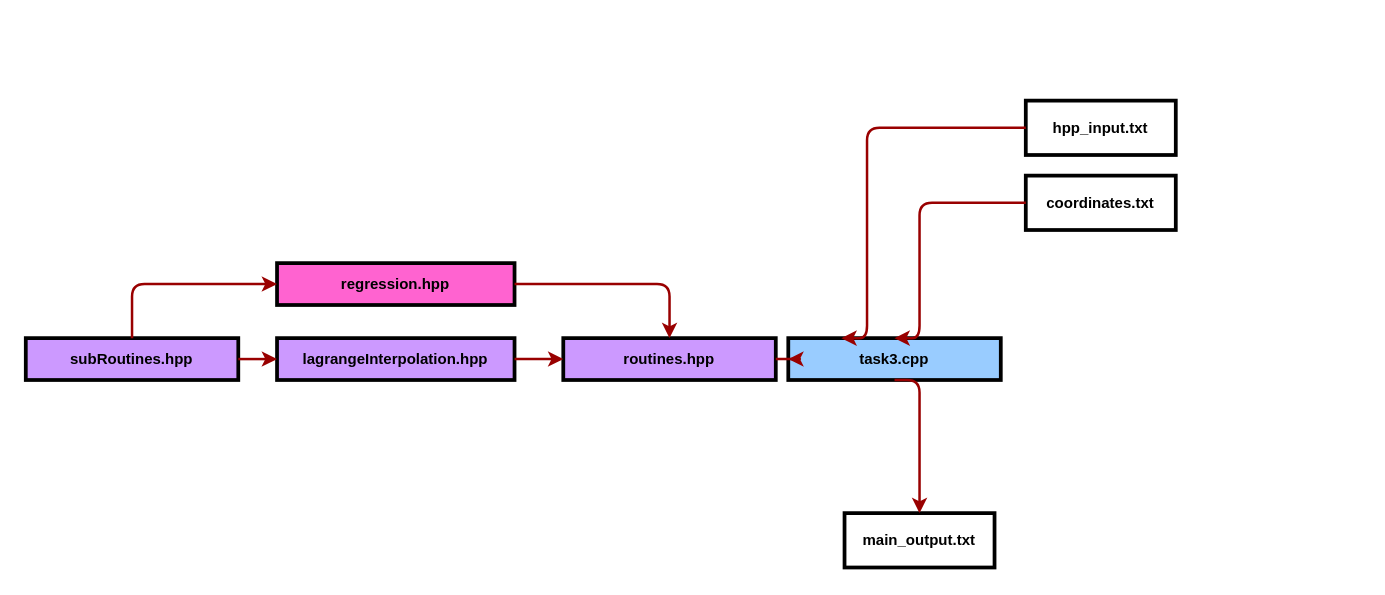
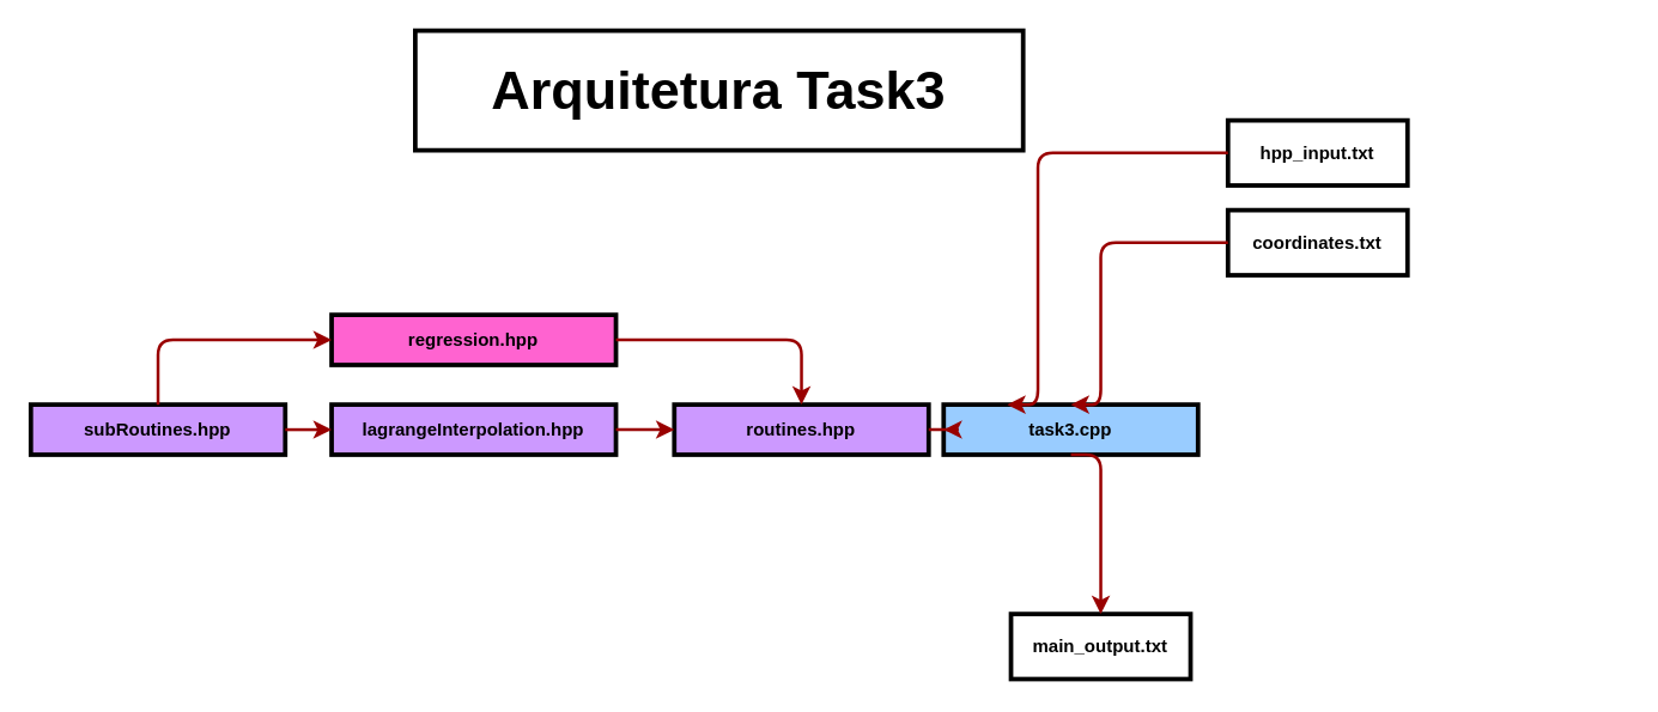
  <mxCell id="0" />
  <mxCell id="1" parent="0" />
  <mxCell id="2" value="hpp_input.txt" style="whiteSpace=wrap;align=center;verticalAlign=middle;fontStyle=1;strokeWidth=3;fillColor=#FFFFFF;" parent="1" vertex="1"><mxGeometry x="820.13" y="80" width="120" height="43.5" as="geometry" /></mxCell>
+ <mxCell id="3" value="&lt;b&gt;&lt;font style=&quot;font-size: 36px&quot;&gt;Arquitetura Task3&lt;/font&gt;&lt;/b&gt;" style="text;html=1;fillColor=none;align=center;verticalAlign=middle;whiteSpace=wrap;rounded=0;strokeColor=#000000;strokeWidth=3;perimeterSpacing=0;" parent="1" vertex="1"><mxGeometry x="277" y="20" width="406.25" height="80" as="geometry" /></mxCell>
  <mxCell id="4" value="routines.hpp" style="whiteSpace=wrap;align=center;verticalAlign=middle;fontStyle=1;strokeWidth=3;fillColor=#CC99FF;" parent="1" vertex="1"><mxGeometry x="450.13" y="270" width="170" height="33.5" as="geometry" /></mxCell>
  <mxCell id="5" value="lagrangeInterpolation.hpp" style="whiteSpace=wrap;align=center;verticalAlign=middle;fontStyle=1;strokeWidth=3;fillColor=#CC99FF;" parent="1" vertex="1"><mxGeometry x="221.13" y="270" width="190" height="33.5" as="geometry" /></mxCell>
  <mxCell id="6" value="task3.cpp" style="whiteSpace=wrap;align=center;verticalAlign=middle;fontStyle=1;strokeWidth=3;fillColor=#99CCFF;" parent="1" vertex="1"><mxGeometry x="630.13" y="270" width="170" height="33.5" as="geometry" /></mxCell>
  <mxCell id="7" value="" style="edgeStyle=elbowEdgeStyle;elbow=horizontal;strokeColor=#990000;strokeWidth=2;entryX=0;entryY=0.5;entryDx=0;entryDy=0;startArrow=none;startFill=0;exitX=1;exitY=0.5;exitDx=0;exitDy=0;" parent="1" source="4" target="6" edge="1"><mxGeometry width="100" height="100" relative="1" as="geometry"><mxPoint x="580.13" y="186.75" as="sourcePoint" /><mxPoint x="580.13" y="231.25" as="targetPoint" /><Array as="points"><mxPoint x="640.13" y="280" /><mxPoint x="622.13" y="222" /><mxPoint x="672.13" y="222" /><mxPoint x="985.13" y="223.25" /><mxPoint x="982.13" y="192.91" /></Array></mxGeometry></mxCell>
  <mxCell id="8" value="regression.hpp" style="whiteSpace=wrap;align=center;verticalAlign=middle;fontStyle=1;strokeWidth=3;fillColor=#FF63D0;" vertex="1" parent="1"><mxGeometry x="221.13" y="210" width="190" height="33.5" as="geometry" /></mxCell>
  <mxCell id="9" value="subRoutines.hpp" style="whiteSpace=wrap;align=center;verticalAlign=middle;fontStyle=1;strokeWidth=3;fillColor=#CC99FF;" vertex="1" parent="1"><mxGeometry x="20.13" y="270" width="170" height="33.5" as="geometry" /></mxCell>
  <mxCell id="10" value="" style="edgeStyle=elbowEdgeStyle;elbow=horizontal;strokeColor=#990000;strokeWidth=2;startArrow=none;startFill=0;entryX=0.5;entryY=0;entryDx=0;entryDy=0;exitX=1;exitY=0.5;exitDx=0;exitDy=0;" edge="1" parent="1" source="8" target="4"><mxGeometry width="100" height="100" relative="1" as="geometry"><mxPoint x="440.13" y="190" as="sourcePoint" /><mxPoint x="520.13" y="190.25" as="targetPoint" /><Array as="points"><mxPoint x="535.13" y="250" /><mxPoint x="875.13" y="218.5" /><mxPoint x="872.13" y="188.16" /></Array></mxGeometry></mxCell>
  <mxCell id="11" value="" style="edgeStyle=elbowEdgeStyle;elbow=horizontal;strokeColor=#990000;strokeWidth=2;startArrow=none;startFill=0;entryX=0;entryY=0.5;entryDx=0;entryDy=0;exitX=1;exitY=0.5;exitDx=0;exitDy=0;" edge="1" parent="1" source="5" target="4"><mxGeometry width="100" height="100" relative="1" as="geometry"><mxPoint x="60.13" y="66.41" as="sourcePoint" /><mxPoint x="140.13" y="66.66" as="targetPoint" /><Array as="points"><mxPoint x="430.13" y="287" /><mxPoint x="495.13" y="94.91" /><mxPoint x="492.13" y="64.57" /></Array></mxGeometry></mxCell>
  <mxCell id="12" value="" style="edgeStyle=elbowEdgeStyle;elbow=horizontal;strokeColor=#990000;strokeWidth=2;startArrow=none;startFill=0;entryX=0;entryY=0.5;entryDx=0;entryDy=0;exitX=1;exitY=0.5;exitDx=0;exitDy=0;" edge="1" parent="1" source="9" target="5"><mxGeometry width="100" height="100" relative="1" as="geometry"><mxPoint x="70.13" y="76.41" as="sourcePoint" /><mxPoint x="150.13" y="76.66" as="targetPoint" /><Array as="points"><mxPoint x="210.13" y="287" /><mxPoint x="505.13" y="104.91" /><mxPoint x="502.13" y="74.57" /></Array></mxGeometry></mxCell>
  <mxCell id="13" value="" style="edgeStyle=elbowEdgeStyle;elbow=horizontal;strokeColor=#990000;strokeWidth=2;startArrow=none;startFill=0;entryX=0;entryY=0.5;entryDx=0;entryDy=0;exitX=0.5;exitY=0;exitDx=0;exitDy=0;" edge="1" parent="1" source="9" target="8"><mxGeometry width="100" height="100" relative="1" as="geometry"><mxPoint x="80.13" y="86.41" as="sourcePoint" /><mxPoint x="160.13" y="86.66" as="targetPoint" /><Array as="points"><mxPoint x="105.13" y="250" /><mxPoint x="515.13" y="114.91" /><mxPoint x="512.13" y="84.57" /></Array></mxGeometry></mxCell>
  <mxCell id="14" value="main_output.txt" style="whiteSpace=wrap;align=center;verticalAlign=middle;fontStyle=1;strokeWidth=3;fillColor=#FFFFFF;" vertex="1" parent="1"><mxGeometry x="675.13" y="410" width="120" height="43.5" as="geometry" /></mxCell>
  <mxCell id="15" value="coordinates.txt" style="whiteSpace=wrap;align=center;verticalAlign=middle;fontStyle=1;strokeWidth=3;fillColor=#FFFFFF;" vertex="1" parent="1"><mxGeometry x="820.13" y="140" width="120" height="43.5" as="geometry" /></mxCell>
  <mxCell id="16" value="" style="edgeStyle=elbowEdgeStyle;elbow=horizontal;strokeColor=#990000;strokeWidth=2;startArrow=none;startFill=0;entryX=0.5;entryY=0;entryDx=0;entryDy=0;exitX=0;exitY=0.5;exitDx=0;exitDy=0;" edge="1" parent="1" source="15" target="6"><mxGeometry width="100" height="100" relative="1" as="geometry"><mxPoint x="630.13" y="70" as="sourcePoint" /><mxPoint x="710.13" y="70.25" as="targetPoint" /><Array as="points"><mxPoint x="735.13" y="180" /><mxPoint x="1065.13" y="98.5" /><mxPoint x="1062.13" y="68.16" /></Array></mxGeometry></mxCell>
  <mxCell id="17" value="" style="edgeStyle=elbowEdgeStyle;elbow=horizontal;strokeColor=#990000;strokeWidth=2;startArrow=none;startFill=0;entryX=0.25;entryY=0;entryDx=0;entryDy=0;exitX=0;exitY=0.5;exitDx=0;exitDy=0;" edge="1" parent="1" source="2" target="6"><mxGeometry width="100" height="100" relative="1" as="geometry"><mxPoint x="640.13" y="80" as="sourcePoint" /><mxPoint x="720.13" y="80.25" as="targetPoint" /><Array as="points"><mxPoint x="693.13" y="190" /><mxPoint x="1075.13" y="108.5" /><mxPoint x="1072.13" y="78.16" /></Array></mxGeometry></mxCell>
  <mxCell id="18" value="" style="edgeStyle=elbowEdgeStyle;elbow=horizontal;strokeColor=#990000;strokeWidth=2;startArrow=none;startFill=0;entryX=0.5;entryY=0;entryDx=0;entryDy=0;exitX=0.5;exitY=1;exitDx=0;exitDy=0;" edge="1" parent="1" source="6" target="14"><mxGeometry width="100" height="100" relative="1" as="geometry"><mxPoint x="650.13" y="363.5" as="sourcePoint" /><mxPoint x="730.13" y="363.75" as="targetPoint" /><Array as="points"><mxPoint x="735.13" y="360" /><mxPoint x="1085.13" y="392" /><mxPoint x="1082.13" y="361.66" /></Array></mxGeometry></mxCell>
